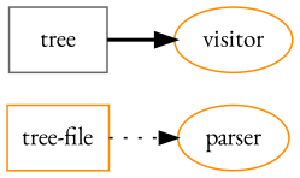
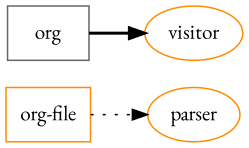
  digraph {
    fontname="EB Garamond"
    rankdir=LR
    node [color=darkorange fontname="EB Garamond"]
    edge [fontname="EB Garamond"]
    parser
-   "org-file" [shape=box label="tree-file"]
-   tree [color=gray40 shape=box]
+   "org-file" [shape=box]
+   tree [color=gray40 shape=box label=org]
    visitor
    "org-file" -> parser [style=dotted]
    tree -> visitor [style=bold]
  }
